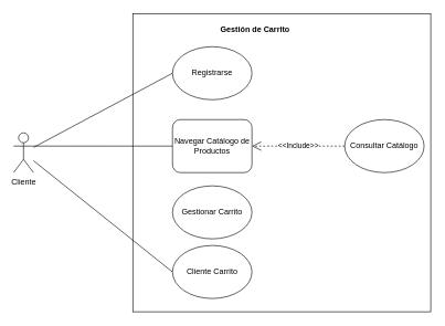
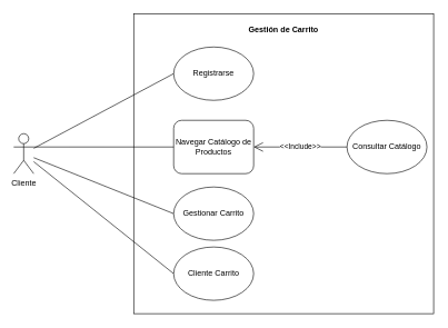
  <mxCell id="0" />
  <mxCell id="1" parent="0" />
  <mxCell id="2" value="" style="whiteSpace=wrap;html=1;aspect=fixed;" vertex="1" parent="1"><mxGeometry x="200" y="20" width="450" height="450" as="geometry" /></mxCell>
  <mxCell id="3" value="Cliente" style="shape=umlActor;verticalLabelPosition=bottom;verticalAlign=top;html=1;outlineConnect=0;" vertex="1" parent="1"><mxGeometry x="20" y="200" width="30" height="60" as="geometry" /></mxCell>
- <mxCell id="4" value="&lt;b&gt;Gestión de Carrito&lt;/b&gt;" style="text;html=1;strokeColor=none;fillColor=none;align=center;verticalAlign=middle;whiteSpace=wrap;rounded=0;" vertex="1" parent="1"><mxGeometry x="310" y="30" width="150" height="30" as="geometry" /></mxCell>
+ <mxCell id="4" value="&lt;b&gt;Gestión de Carrito&lt;/b&gt;" style="text;html=1;strokeColor=none;fillColor=none;align=center;verticalAlign=middle;whiteSpace=wrap;rounded=0;" vertex="1" parent="1"><mxGeometry x="350" y="30" width="150" height="30" as="geometry" /></mxCell>
+ <mxCell id="5" value="" style="endArrow=none;html=1;rounded=0;exitX=0;exitY=0.5;exitDx=0;exitDy=0;" edge="1" parent="1" source="7" target="3"><mxGeometry width="50" height="50" relative="1" as="geometry"><mxPoint x="260.187" y="251.888" as="sourcePoint" /><mxPoint x="30" y="370" as="targetPoint" /></mxGeometry></mxCell>
  <mxCell id="6" value="" style="endArrow=none;html=1;rounded=0;exitX=0;exitY=0.5;exitDx=0;exitDy=0;" edge="1" parent="1" source="8" target="3"><mxGeometry width="50" height="50" relative="1" as="geometry"><mxPoint x="254.278" y="460.879" as="sourcePoint" /><mxPoint x="60" y="440" as="targetPoint" /></mxGeometry></mxCell>
  <mxCell id="7" value="Gestionar Carrito" style="ellipse;whiteSpace=wrap;html=1;" vertex="1" parent="1"><mxGeometry x="260" y="280" width="120" height="80" as="geometry" /></mxCell>
  <mxCell id="8" value="Cliente Carrito&lt;br&gt;" style="ellipse;whiteSpace=wrap;html=1;" vertex="1" parent="1"><mxGeometry x="260" y="370" width="120" height="80" as="geometry" /></mxCell>
  <mxCell id="9" value="Navegar Catálogo de Productos" style="whiteSpace=wrap;html=1;rounded=1;" vertex="1" parent="1"><mxGeometry x="260" y="180" width="120" height="80" as="geometry" /></mxCell>
  <mxCell id="10" value="" style="endArrow=none;html=1;rounded=0;exitX=0;exitY=0.5;exitDx=0;exitDy=0;entryX=1;entryY=0.333;entryDx=0;entryDy=0;entryPerimeter=0;" edge="1" parent="1" source="9" target="3"><mxGeometry width="50" height="50" relative="1" as="geometry"><mxPoint x="280" y="340" as="sourcePoint" /><mxPoint x="90" y="377" as="targetPoint" /></mxGeometry></mxCell>
  <mxCell id="11" value="Registrarse" style="ellipse;whiteSpace=wrap;html=1;" vertex="1" parent="1"><mxGeometry x="260" y="70" width="120" height="80" as="geometry" /></mxCell>
  <mxCell id="12" value="" style="endArrow=none;html=1;rounded=0;exitX=0;exitY=0.5;exitDx=0;exitDy=0;" edge="1" parent="1" source="11" target="3"><mxGeometry width="50" height="50" relative="1" as="geometry"><mxPoint x="280" y="250" as="sourcePoint" /><mxPoint x="90" y="370" as="targetPoint" /></mxGeometry></mxCell>
  <mxCell id="13" value="Consultar Catálogo" style="ellipse;whiteSpace=wrap;html=1;" vertex="1" parent="1"><mxGeometry x="520" y="180" width="120" height="80" as="geometry" /></mxCell>
- <mxCell id="14" value="&amp;lt;&amp;lt;Include&amp;gt;&amp;gt;" style="endArrow=open;endSize=12;dashed=1;html=1;rounded=0;entryX=1;entryY=0.5;entryDx=0;entryDy=0;exitX=0;exitY=0.5;exitDx=0;exitDy=0;" edge="1" parent="1" source="13" target="9"><mxGeometry width="160" relative="1" as="geometry"><mxPoint x="400" y="340" as="sourcePoint" /><mxPoint x="560" y="340" as="targetPoint" /></mxGeometry></mxCell>
+ <mxCell id="14" value="&amp;lt;&amp;lt;Include&amp;gt;&amp;gt;" style="endArrow=open;endSize=12;dashed=0;html=1;rounded=0;entryX=1;entryY=0.5;entryDx=0;entryDy=0;exitX=0;exitY=0.5;exitDx=0;exitDy=0;" edge="1" parent="1" source="13" target="9"><mxGeometry width="160" relative="1" as="geometry"><mxPoint x="400" y="340" as="sourcePoint" /><mxPoint x="560" y="340" as="targetPoint" /></mxGeometry></mxCell>
